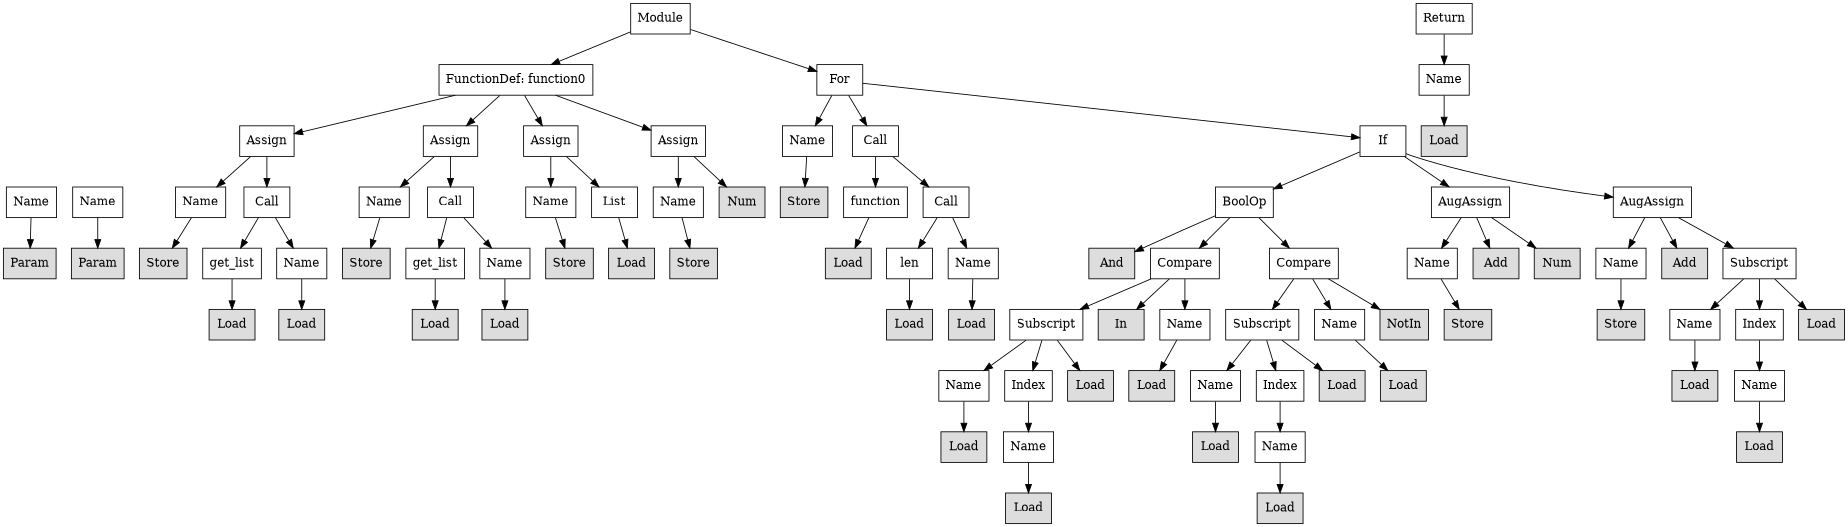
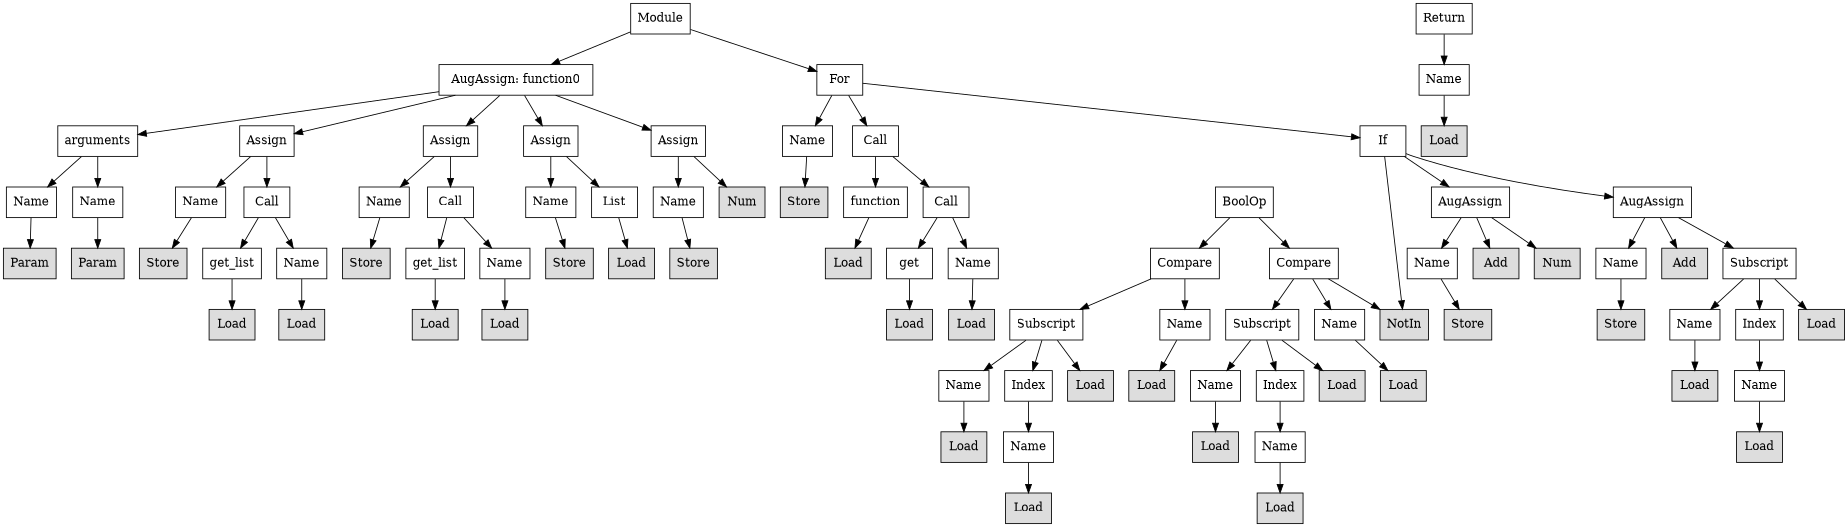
  digraph {
    node [shape=rect]
    n1 [label=Module]
-   n2 [label="FunctionDef: function0"]
+   n2 [label="AugAssign: function0"]
    n3 [label=For]
+   n4 [label=arguments]
    n5 [label=Assign]
    n6 [label=Assign]
    n7 [label=Assign]
    n8 [label=Assign]
    n9 [label=Name]
    n10 [label=Name]
    n11 [label=Name]
    n12 [label=Call]
    n13 [label=Name]
    n14 [label=Call]
    n15 [label=Name]
    n16 [label=List]
    n17 [label=Name]
    n18 [fillcolor="#dddddd" label=Num style=filled]
    n19 [label=Name]
    n20 [label=Call]
    n21 [label=If]
    n22 [label=Return]
    n23 [label=Name]
    n24 [fillcolor="#dddddd" label=Param style=filled]
    n25 [fillcolor="#dddddd" label=Param style=filled]
    n26 [fillcolor="#dddddd" label=Store style=filled]
    n27 [label=get_list]
    n28 [label=Name]
    n29 [fillcolor="#dddddd" label=Store style=filled]
    n30 [label=get_list]
    n31 [label=Name]
    n32 [fillcolor="#dddddd" label=Store style=filled]
    n33 [fillcolor="#dddddd" label=Load style=filled]
    n34 [fillcolor="#dddddd" label=Store style=filled]
    n35 [fillcolor="#dddddd" label=Store style=filled]
    n36 [label=function]
    n37 [label=Call]
    n38 [label=BoolOp]
    n39 [label=AugAssign]
    n40 [label=AugAssign]
    n41 [fillcolor="#dddddd" label=Load style=filled]
    n42 [fillcolor="#dddddd" label=Load style=filled]
    n43 [fillcolor="#dddddd" label=Load style=filled]
    n44 [fillcolor="#dddddd" label=Load style=filled]
    n45 [fillcolor="#dddddd" label=Load style=filled]
    n46 [fillcolor="#dddddd" label=Load style=filled]
-   n47 [label=len]
+   n47 [label=get]
    n48 [label=Name]
-   n49 [fillcolor="#dddddd" label=And style=filled]
    n50 [label=Compare]
    n51 [label=Compare]
    n52 [label=Name]
    n53 [fillcolor="#dddddd" label=Add style=filled]
    n54 [fillcolor="#dddddd" label=Num style=filled]
    n55 [label=Name]
    n56 [fillcolor="#dddddd" label=Add style=filled]
    n57 [label=Subscript]
    n58 [fillcolor="#dddddd" label=Load style=filled]
    n59 [fillcolor="#dddddd" label=Load style=filled]
    n60 [label=Subscript]
-   n61 [fillcolor="#dddddd" label=In style=filled]
    n62 [label=Name]
    n63 [label=Subscript]
    n64 [fillcolor="#dddddd" label=NotIn style=filled]
    n65 [label=Name]
    n66 [fillcolor="#dddddd" label=Store style=filled]
    n67 [fillcolor="#dddddd" label=Store style=filled]
    n68 [label=Name]
    n69 [label=Index]
    n70 [fillcolor="#dddddd" label=Load style=filled]
    n71 [label=Name]
    n72 [label=Index]
    n73 [fillcolor="#dddddd" label=Load style=filled]
    n74 [fillcolor="#dddddd" label=Load style=filled]
    n75 [label=Name]
    n76 [label=Index]
    n77 [fillcolor="#dddddd" label=Load style=filled]
    n78 [fillcolor="#dddddd" label=Load style=filled]
    n79 [fillcolor="#dddddd" label=Load style=filled]
    n80 [label=Name]
    n81 [fillcolor="#dddddd" label=Load style=filled]
    n82 [label=Name]
    n83 [fillcolor="#dddddd" label=Load style=filled]
    n84 [label=Name]
    n85 [fillcolor="#dddddd" label=Load style=filled]
    n86 [fillcolor="#dddddd" label=Load style=filled]
    n87 [fillcolor="#dddddd" label=Load style=filled]
    n1 -> n2
    n1 -> n3
+   n2 -> n4
    n2 -> n5
    n2 -> n6
    n2 -> n7
    n2 -> n8
    n3 -> n19
    n3 -> n20
    n3 -> n21
+   n4 -> n9
+   n4 -> n10
    n5 -> n11
    n5 -> n12
    n6 -> n13
    n6 -> n14
    n7 -> n15
    n7 -> n16
    n8 -> n17
    n8 -> n18
    n9 -> n24
    n10 -> n25
    n11 -> n26
    n12 -> n27
    n12 -> n28
    n13 -> n29
    n14 -> n30
    n14 -> n31
    n15 -> n32
    n16 -> n33
    n17 -> n34
    n19 -> n35
    n20 -> n36
    n20 -> n37
-   n21 -> n38
+   n21 -> n64
    n21 -> n39
    n21 -> n40
    n22 -> n23
    n23 -> n41
    n27 -> n42
    n28 -> n43
    n30 -> n44
    n31 -> n45
    n36 -> n46
    n37 -> n47
    n37 -> n48
-   n38 -> n49
    n38 -> n50
    n38 -> n51
    n39 -> n52
    n39 -> n53
    n39 -> n54
    n40 -> n55
    n40 -> n56
    n40 -> n57
    n47 -> n58
    n48 -> n59
    n50 -> n60
-   n50 -> n61
    n50 -> n62
    n51 -> n63
    n51 -> n64
    n51 -> n65
    n52 -> n66
    n55 -> n67
    n57 -> n68
    n57 -> n69
    n57 -> n70
    n60 -> n71
    n60 -> n72
    n60 -> n73
    n62 -> n74
    n63 -> n75
    n63 -> n76
    n63 -> n77
    n65 -> n78
    n68 -> n79
    n69 -> n80
    n71 -> n81
    n72 -> n82
    n75 -> n83
    n76 -> n84
    n80 -> n85
    n82 -> n86
    n84 -> n87
  }
